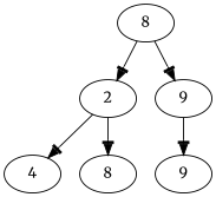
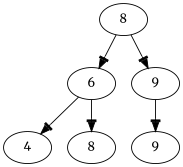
  digraph {
    fontname=Merriweather
    node [fontname=Merriweather]
    edge [arrowhead=normaltee fontname=Merriweather]
    n1 [label=8]
-   n2 [label=2]
+   n2 [label=6]
    n3 [label=9]
    n4 [label=4]
    n5 [label=8]
    n6 [label=9]
    n1 -> n2
    n1 -> n3
    n2 -> n4
    n2 -> n5
    n3 -> n6
  }
